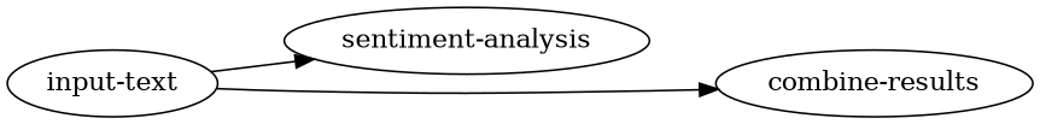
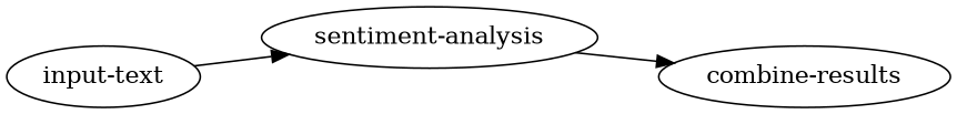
  digraph {
    rankdir=LR
    "input-text"
    "sentiment-analysis"
    "combine-results"
    "input-text" -> "sentiment-analysis"
-   "input-text" -> "combine-results"
+   "sentiment-analysis" -> "combine-results"
  }
